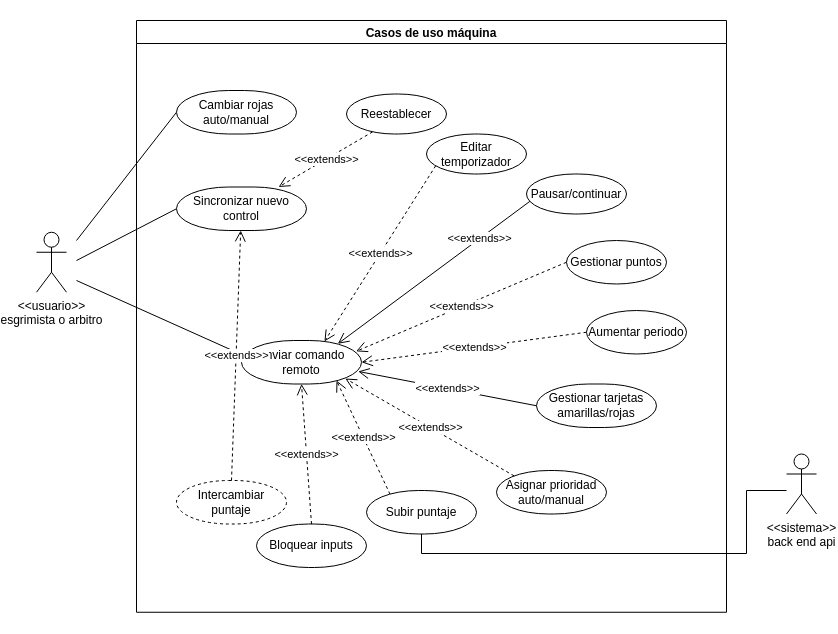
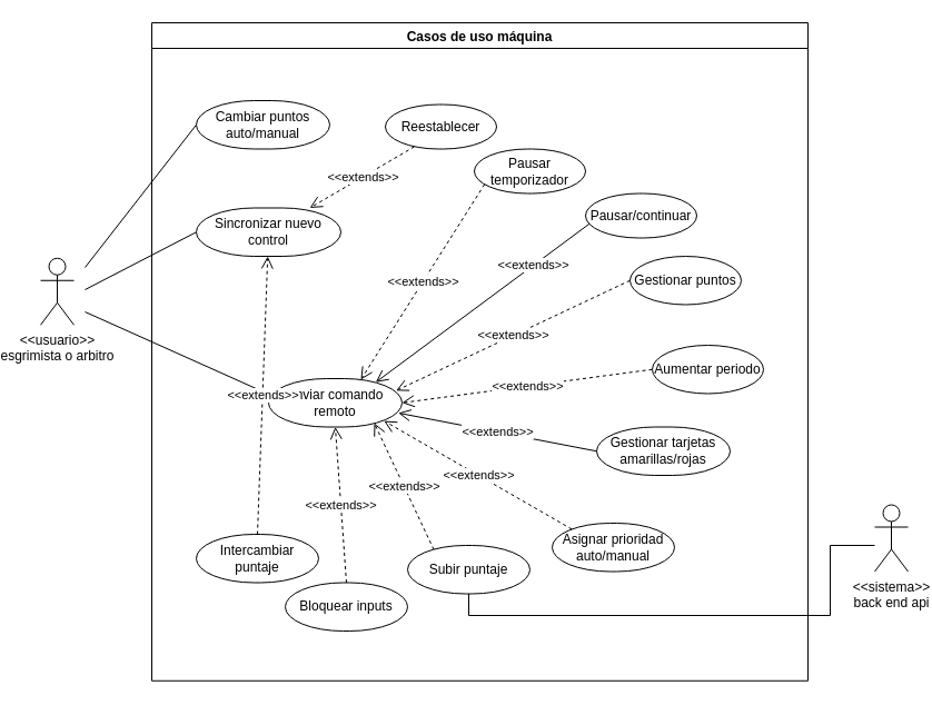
  <mxCell id="0" />
  <mxCell id="1" parent="0" />
  <mxCell id="2" value="Casos de uso máquina" style="swimlane;fillStyle=solid;swimlaneFillColor=default;container=0;" parent="1" vertex="1"><mxGeometry x="120" y="20" width="590" height="591.75" as="geometry"><mxRectangle x="105" y="130" width="100" height="30" as="alternateBounds" /></mxGeometry></mxCell>
  <mxCell id="3" style="rounded=0;orthogonalLoop=1;jettySize=auto;html=1;entryX=0;entryY=0.5;entryDx=0;entryDy=0;jumpStyle=arc;endArrow=none;endFill=0;" parent="1" target="20" edge="1"><mxGeometry relative="1" as="geometry"><mxPoint x="60" y="260" as="sourcePoint" /></mxGeometry></mxCell>
  <mxCell id="4" value="&amp;lt;&amp;lt;usuario&amp;gt;&amp;gt;&lt;br&gt;esgrimista o arbitro" style="shape=umlActor;verticalLabelPosition=bottom;verticalAlign=top;html=1;outlineConnect=0;" parent="1" vertex="1"><mxGeometry x="20" y="231.75" width="30" height="60" as="geometry" /></mxCell>
  <mxCell id="5" style="rounded=0;orthogonalLoop=1;jettySize=auto;html=1;entryX=0.021;entryY=0.348;entryDx=0;entryDy=0;jumpStyle=arc;endArrow=none;endFill=0;entryPerimeter=0;" edge="1" parent="1" target="7"><mxGeometry relative="1" as="geometry"><mxPoint x="60" y="280" as="sourcePoint" /><mxPoint x="230" y="252" as="targetPoint" /></mxGeometry></mxCell>
  <mxCell id="6" style="rounded=0;orthogonalLoop=1;jettySize=auto;html=1;entryX=0;entryY=0.5;entryDx=0;entryDy=0;jumpStyle=arc;endArrow=none;endFill=0;" edge="1" parent="1" target="19"><mxGeometry relative="1" as="geometry"><mxPoint x="60" y="240" as="sourcePoint" /><mxPoint x="230" y="252" as="targetPoint" /></mxGeometry></mxCell>
  <mxCell id="7" value="Enviar comando remoto" style="rounded=1;whiteSpace=wrap;html=1;perimeterSpacing=0;arcSize=120;" vertex="1" parent="1"><mxGeometry x="225" y="340" width="120" height="43.5" as="geometry" /></mxCell>
  <mxCell id="8" value="&amp;lt;&amp;lt;extends&amp;gt;&amp;gt;" style="endArrow=open;endSize=9;endFill=0;html=1;rounded=0;dashed=1;exitX=0.5;exitY=0;exitDx=0;exitDy=0;" edge="1" parent="1" source="16" target="20"><mxGeometry width="160" relative="1" as="geometry"><mxPoint x="350" y="410" as="sourcePoint" /><mxPoint x="350" y="486" as="targetPoint" /></mxGeometry></mxCell>
  <mxCell id="9" value="&amp;lt;&amp;lt;extends&amp;gt;&amp;gt;" style="endArrow=open;endSize=9;endFill=0;html=1;rounded=0;dashed=1;entryX=0.5;entryY=1;entryDx=0;entryDy=0;exitX=0.5;exitY=0;exitDx=0;exitDy=0;" edge="1" parent="1" source="28" target="7"><mxGeometry width="160" relative="1" as="geometry"><mxPoint x="235" y="500" as="sourcePoint" /><mxPoint x="275" y="401" as="targetPoint" /></mxGeometry></mxCell>
  <mxCell id="10" value="&amp;lt;&amp;lt;extends&amp;gt;&amp;gt;" style="endArrow=open;endSize=9;endFill=0;html=1;rounded=0;dashed=1;exitX=0.214;exitY=0.086;exitDx=0;exitDy=0;exitPerimeter=0;" edge="1" parent="1" source="27"><mxGeometry width="160" relative="1" as="geometry"><mxPoint x="245" y="510" as="sourcePoint" /><mxPoint x="320" y="380" as="targetPoint" /></mxGeometry></mxCell>
  <mxCell id="11" value="&amp;lt;&amp;lt;extends&amp;gt;&amp;gt;" style="endArrow=open;endSize=9;endFill=0;html=1;rounded=0;dashed=1;entryX=0.865;entryY=0.874;entryDx=0;entryDy=0;exitX=0.16;exitY=0.124;exitDx=0;exitDy=0;entryPerimeter=0;exitPerimeter=0;" edge="1" parent="1" source="29" target="7"><mxGeometry width="160" relative="1" as="geometry"><mxPoint x="255" y="520" as="sourcePoint" /><mxPoint x="295" y="421" as="targetPoint" /></mxGeometry></mxCell>
  <mxCell id="12" value="&amp;lt;&amp;lt;extends&amp;gt;&amp;gt;" style="endArrow=open;endSize=9;endFill=0;html=1;rounded=0;dashed=1;exitX=0.261;exitY=0.947;exitDx=0;exitDy=0;exitPerimeter=0;" edge="1" parent="1" source="21" target="20"><mxGeometry width="160" relative="1" as="geometry"><mxPoint x="340" y="259" as="sourcePoint" /><mxPoint x="380" y="160" as="targetPoint" /></mxGeometry></mxCell>
  <mxCell id="13" value="&amp;lt;&amp;lt;extends&amp;gt;&amp;gt;" style="endArrow=open;endSize=9;endFill=0;html=1;rounded=0;dashed=1;entryX=0.691;entryY=0.023;entryDx=0;entryDy=0;exitX=0.092;exitY=0.794;exitDx=0;exitDy=0;entryPerimeter=0;exitPerimeter=0;" edge="1" parent="1" source="22" target="7"><mxGeometry width="160" relative="1" as="geometry"><mxPoint x="414" y="139" as="sourcePoint" /><mxPoint x="322" y="351" as="targetPoint" /></mxGeometry></mxCell>
  <mxCell id="14" value="&amp;lt;&amp;lt;extends&amp;gt;&amp;gt;" style="endArrow=open;endSize=9;endFill=0;html=1;rounded=0;dashed=0;entryX=0.803;entryY=0.075;entryDx=0;entryDy=0;entryPerimeter=0;exitX=0.035;exitY=0.681;exitDx=0;exitDy=0;exitPerimeter=0;" edge="1" parent="1" source="23" target="7"><mxGeometry x="-0.47" width="160" relative="1" as="geometry"><mxPoint x="510" y="200" as="sourcePoint" /><mxPoint x="343" y="358" as="targetPoint" /><mxPoint as="offset" /></mxGeometry></mxCell>
  <mxCell id="15" value="&amp;lt;&amp;lt;extends&amp;gt;&amp;gt;" style="endArrow=open;endSize=9;endFill=0;html=1;rounded=0;dashed=1;entryX=0.955;entryY=0.249;entryDx=0;entryDy=0;exitX=0;exitY=0.5;exitDx=0;exitDy=0;entryPerimeter=0;" edge="1" parent="1" source="24" target="7"><mxGeometry width="160" relative="1" as="geometry"><mxPoint x="445" y="200" as="sourcePoint" /><mxPoint x="332" y="354" as="targetPoint" /></mxGeometry></mxCell>
- <mxCell id="16" value="Intercambiar puntaje" style="rounded=1;whiteSpace=wrap;html=1;perimeterSpacing=0;arcSize=120;dashed=1;" vertex="1" parent="1"><mxGeometry x="160" y="480" width="110" height="43.5" as="geometry" /></mxCell>
+ <mxCell id="16" value="Intercambiar puntaje" style="rounded=1;whiteSpace=wrap;html=1;perimeterSpacing=0;arcSize=120;" vertex="1" parent="1"><mxGeometry x="160" y="480" width="110" height="43.5" as="geometry" /></mxCell>
  <mxCell id="17" value="&amp;lt;&amp;lt;extends&amp;gt;&amp;gt;" style="endArrow=open;endSize=9;endFill=0;html=1;rounded=0;dashed=1;entryX=1;entryY=0.5;entryDx=0;entryDy=0;exitX=0;exitY=0.5;exitDx=0;exitDy=0;" edge="1" parent="1" source="25" target="7"><mxGeometry width="160" relative="1" as="geometry"><mxPoint x="589" y="282" as="sourcePoint" /><mxPoint x="354" y="375" as="targetPoint" /></mxGeometry></mxCell>
  <mxCell id="18" value="&amp;lt;&amp;lt;extends&amp;gt;&amp;gt;" style="endArrow=open;endSize=9;endFill=0;html=1;rounded=0;dashed=0;entryX=0.972;entryY=0.711;entryDx=0;entryDy=0;entryPerimeter=0;exitX=0;exitY=0.5;exitDx=0;exitDy=0;" edge="1" parent="1" source="26" target="7"><mxGeometry width="160" relative="1" as="geometry"><mxPoint x="510" y="410" as="sourcePoint" /><mxPoint x="355" y="372" as="targetPoint" /></mxGeometry></mxCell>
- <mxCell id="19" value="Cambiar rojas auto/manual" style="rounded=1;whiteSpace=wrap;html=1;perimeterSpacing=0;arcSize=120;" vertex="1" parent="1"><mxGeometry x="160" y="90" width="120" height="43.5" as="geometry" /></mxCell>
+ <mxCell id="19" value="Cambiar puntos auto/manual" style="rounded=1;whiteSpace=wrap;html=1;perimeterSpacing=0;arcSize=120;" vertex="1" parent="1"><mxGeometry x="160" y="90" width="120" height="43.5" as="geometry" /></mxCell>
  <mxCell id="20" value="Sincronizar nuevo control" style="rounded=1;whiteSpace=wrap;html=1;perimeterSpacing=0;arcSize=120;" parent="1" vertex="1"><mxGeometry x="160" y="186.5" width="130" height="43.5" as="geometry" /></mxCell>
  <mxCell id="21" value="Reestablecer" style="rounded=1;whiteSpace=wrap;html=1;perimeterSpacing=0;arcSize=120;" vertex="1" parent="1"><mxGeometry x="330" y="93.5" width="100" height="40" as="geometry" /></mxCell>
- <mxCell id="22" value="Editar temporizador" style="rounded=1;whiteSpace=wrap;html=1;perimeterSpacing=0;arcSize=120;" vertex="1" parent="1"><mxGeometry x="410" y="133.5" width="100" height="40" as="geometry" /></mxCell>
+ <mxCell id="22" value="Pausar temporizador" style="rounded=1;whiteSpace=wrap;html=1;perimeterSpacing=0;arcSize=120;" vertex="1" parent="1"><mxGeometry x="410" y="133.5" width="100" height="40" as="geometry" /></mxCell>
  <mxCell id="23" value="Pausar/continuar" style="rounded=1;whiteSpace=wrap;html=1;perimeterSpacing=0;arcSize=120;" vertex="1" parent="1"><mxGeometry x="510" y="173.5" width="100" height="40" as="geometry" /></mxCell>
- <mxCell id="24" value="Gestionar puntos" style="rounded=1;whiteSpace=wrap;html=1;perimeterSpacing=0;arcSize=120;" vertex="1" parent="1"><mxGeometry x="550" y="240" width="100" height="43.5" as="geometry" /></mxCell>
+ <mxCell id="24" value="Gestionar puntos" style="rounded=1;whiteSpace=wrap;html=1;perimeterSpacing=0;arcSize=120;" vertex="1" parent="1"><mxGeometry x="550" y="230" width="100" height="43.5" as="geometry" /></mxCell>
  <mxCell id="25" value="Aumentar periodo" style="rounded=1;whiteSpace=wrap;html=1;perimeterSpacing=0;arcSize=120;" vertex="1" parent="1"><mxGeometry x="570" y="310" width="100" height="43.5" as="geometry" /></mxCell>
  <mxCell id="26" value="Gestionar tarjetas amarillas/rojas" style="rounded=1;whiteSpace=wrap;html=1;perimeterSpacing=0;arcSize=120;" vertex="1" parent="1"><mxGeometry x="520" y="383.5" width="120" height="43.5" as="geometry" /></mxCell>
  <mxCell id="27" value="Subir puntaje" style="rounded=1;whiteSpace=wrap;html=1;perimeterSpacing=0;arcSize=120;" vertex="1" parent="1"><mxGeometry x="350" y="490" width="110" height="43.5" as="geometry" /></mxCell>
  <mxCell id="28" value="Bloquear inputs" style="rounded=1;whiteSpace=wrap;html=1;perimeterSpacing=0;arcSize=120;" vertex="1" parent="1"><mxGeometry x="240" y="523.5" width="110" height="43.5" as="geometry" /></mxCell>
  <mxCell id="29" value="Asignar prioridad auto/manual" style="rounded=1;whiteSpace=wrap;html=1;perimeterSpacing=0;arcSize=120;" vertex="1" parent="1"><mxGeometry x="480" y="470" width="110" height="43.5" as="geometry" /></mxCell>
  <mxCell id="30" value="&amp;lt;&amp;lt;sistema&amp;gt;&amp;gt;&lt;br&gt;back end api" style="shape=umlActor;verticalLabelPosition=bottom;verticalAlign=top;html=1;outlineConnect=0;" vertex="1" parent="1"><mxGeometry x="770" y="453.5" width="30" height="60" as="geometry" /></mxCell>
  <mxCell id="31" style="rounded=0;orthogonalLoop=1;jettySize=auto;html=1;jumpStyle=arc;endArrow=none;endFill=0;exitX=0.5;exitY=1;exitDx=0;exitDy=0;edgeStyle=orthogonalEdgeStyle;" edge="1" parent="1" source="27"><mxGeometry relative="1" as="geometry"><mxPoint x="70" y="290" as="sourcePoint" /><mxPoint x="770" y="490" as="targetPoint" /><Array as="points"><mxPoint x="405" y="553" /><mxPoint x="730" y="553" /><mxPoint x="730" y="490" /></Array></mxGeometry></mxCell>
